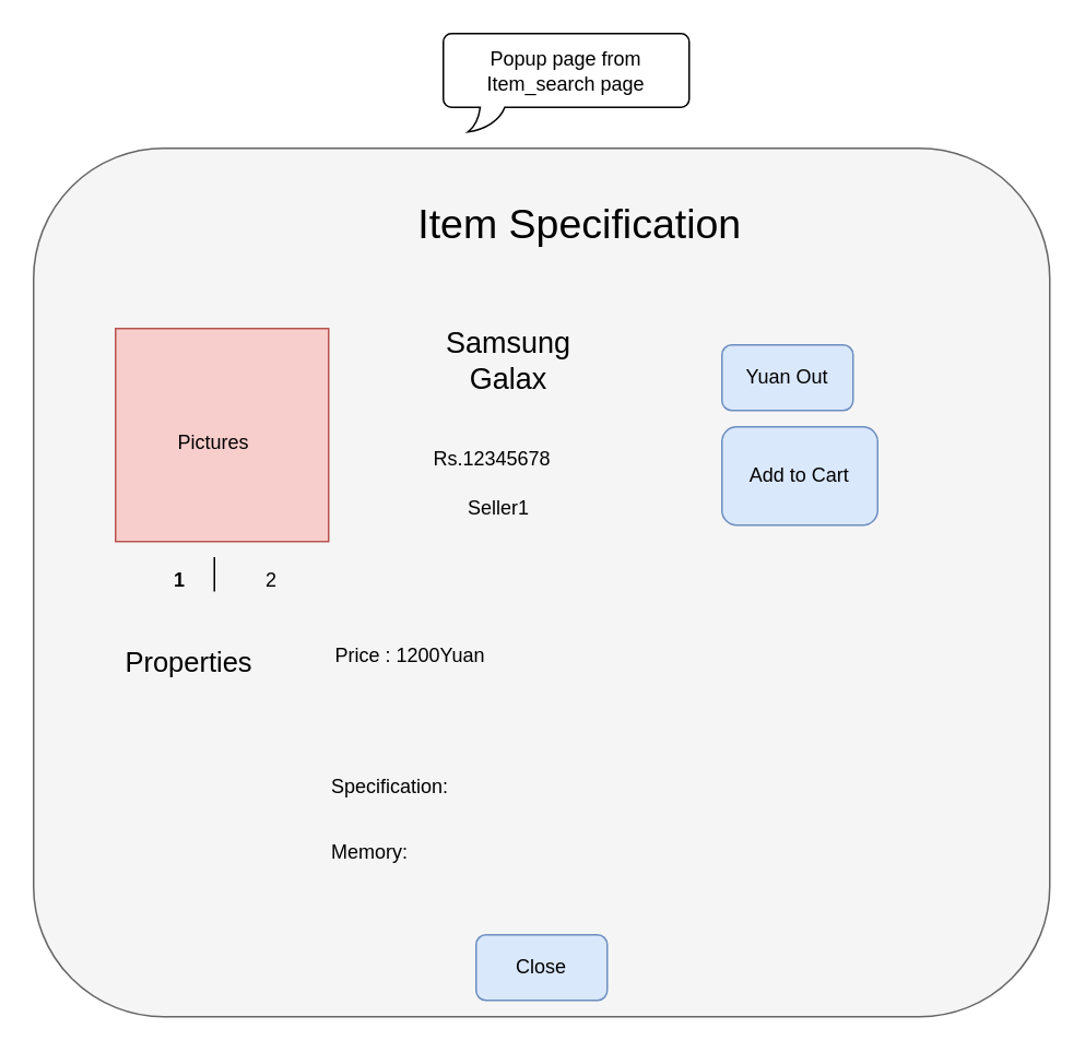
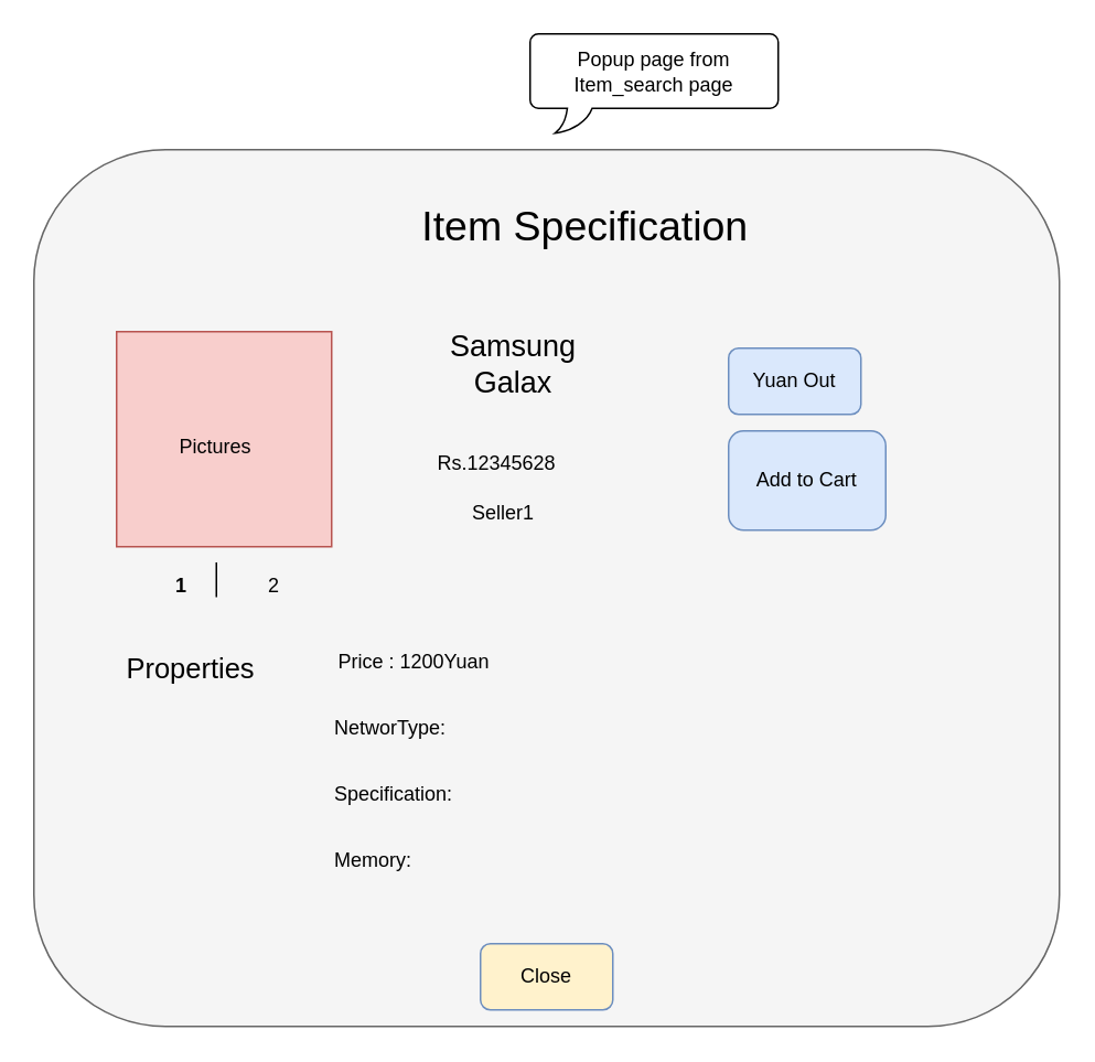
  <mxCell id="0" />
  <mxCell id="1" parent="0" />
  <mxCell id="2" value="" style="rounded=1;whiteSpace=wrap;html=1;fillColor=#f5f5f5;strokeColor=#666666;fontColor=#333333;" vertex="1" parent="1"><mxGeometry x="20" y="90" width="620" height="530" as="geometry" /></mxCell>
  <mxCell id="3" value="&lt;p style=&quot;line-height: 130%&quot;&gt;&lt;/p&gt;&lt;div style=&quot;font-size: 18px&quot;&gt;&lt;font style=&quot;font-size: 18px&quot;&gt;Samsung&lt;/font&gt;&lt;/div&gt;&lt;div style=&quot;font-size: 18px&quot;&gt;&lt;font style=&quot;font-size: 18px&quot;&gt;Galax&lt;/font&gt;&lt;br&gt;&lt;/div&gt;&lt;p&gt;&lt;/p&gt;" style="text;html=1;strokeColor=none;fillColor=none;align=center;verticalAlign=middle;whiteSpace=wrap;rounded=0;" vertex="1" parent="1"><mxGeometry x="250" y="200" width="120" height="40" as="geometry" /></mxCell>
  <mxCell id="4" value="" style="whiteSpace=wrap;html=1;aspect=fixed;fillColor=#f8cecc;strokeColor=#b85450;" vertex="1" parent="1"><mxGeometry x="70" y="200" width="130" height="130" as="geometry" /></mxCell>
  <mxCell id="5" value="Pictures" style="text;html=1;strokeColor=none;fillColor=none;align=center;verticalAlign=middle;whiteSpace=wrap;rounded=0;" vertex="1" parent="1"><mxGeometry x="70" y="240" width="120" height="60" as="geometry" /></mxCell>
  <mxCell id="6" value="2" style="shape=partialRectangle;top=0;left=0;right=0;bottom=0;align=left;verticalAlign=top;fillColor=none;spacingLeft=60;spacingRight=4;overflow=hidden;rotatable=0;points=[[0,0.5],[1,0.5]];portConstraint=eastwest;dropTarget=0;fontSize=12;" vertex="1" parent="1"><mxGeometry x="100" y="340" width="65" height="20" as="geometry" /></mxCell>
  <mxCell id="7" value="1" style="shape=partialRectangle;fontStyle=1;top=0;left=0;bottom=0;fillColor=none;align=left;verticalAlign=top;spacingLeft=4;spacingRight=4;overflow=hidden;rotatable=0;points=[];portConstraint=eastwest;part=1;fontSize=12;" vertex="1" connectable="0" parent="6"><mxGeometry width="30.333" height="20" as="geometry" /></mxCell>
- <mxCell id="8" value="&lt;div&gt;Rs.12345678&lt;/div&gt;" style="text;html=1;strokeColor=none;fillColor=none;align=center;verticalAlign=middle;whiteSpace=wrap;rounded=0;" vertex="1" parent="1"><mxGeometry x="250" y="260" width="100" height="40" as="geometry" /></mxCell>
+ <mxCell id="8" value="&lt;div&gt;Rs.12345628&lt;/div&gt;" style="text;html=1;strokeColor=none;fillColor=none;align=center;verticalAlign=middle;whiteSpace=wrap;rounded=0;" vertex="1" parent="1"><mxGeometry x="250" y="260" width="100" height="40" as="geometry" /></mxCell>
  <mxCell id="9" value="&lt;div&gt;Seller1&lt;/div&gt;" style="text;html=1;strokeColor=none;fillColor=none;align=center;verticalAlign=middle;whiteSpace=wrap;rounded=0;" vertex="1" parent="1"><mxGeometry x="254" y="290" width="100" height="40" as="geometry" /></mxCell>
  <mxCell id="10" value="Price : 1200Yuan" style="text;html=1;strokeColor=none;fillColor=none;align=center;verticalAlign=middle;whiteSpace=wrap;rounded=0;" vertex="1" parent="1"><mxGeometry x="200" y="380" width="100" height="40" as="geometry" /></mxCell>
+ <mxCell id="11" value="NetworType:" style="text;html=1;strokeColor=none;fillColor=none;align=left;verticalAlign=middle;whiteSpace=wrap;rounded=0;" vertex="1" parent="1"><mxGeometry x="200" y="420" width="210" height="40" as="geometry" /></mxCell>
  <mxCell id="12" value="Specification:" style="text;html=1;strokeColor=none;fillColor=none;align=left;verticalAlign=middle;whiteSpace=wrap;rounded=0;" vertex="1" parent="1"><mxGeometry x="200" y="460" width="210" height="40" as="geometry" /></mxCell>
  <mxCell id="13" value="Memory:" style="text;html=1;strokeColor=none;fillColor=none;align=left;verticalAlign=middle;whiteSpace=wrap;rounded=0;" vertex="1" parent="1"><mxGeometry x="200" y="500" width="210" height="40" as="geometry" /></mxCell>
  <mxCell id="14" value="Yuan Out" style="rounded=1;whiteSpace=wrap;html=1;fillColor=#dae8fc;strokeColor=#6c8ebf;" vertex="1" parent="1"><mxGeometry x="440" y="210" width="80" height="40" as="geometry" /></mxCell>
  <mxCell id="15" value="Add to Cart" style="rounded=1;whiteSpace=wrap;html=1;fillColor=#dae8fc;strokeColor=#6c8ebf;" vertex="1" parent="1"><mxGeometry x="440" y="260" width="95" height="60" as="geometry" /></mxCell>
- <mxCell id="16" value="Close" style="rounded=1;whiteSpace=wrap;html=1;fillColor=#dae8fc;strokeColor=#6c8ebf;" vertex="1" parent="1"><mxGeometry x="290" y="570" width="80" height="40" as="geometry" /></mxCell>
+ <mxCell id="16" value="Close" style="rounded=1;whiteSpace=wrap;html=1;fillColor=#fff2cc;strokeColor=#6c8ebf;" vertex="1" parent="1"><mxGeometry x="290" y="570" width="80" height="40" as="geometry" /></mxCell>
  <mxCell id="17" value="&lt;font style=&quot;font-size: 17px&quot;&gt;Properties&lt;/font&gt;" style="text;html=1;strokeColor=none;fillColor=none;align=center;verticalAlign=middle;whiteSpace=wrap;rounded=0;" vertex="1" parent="1"><mxGeometry x="50" y="390" width="130" height="30" as="geometry" /></mxCell>
  <mxCell id="18" value="&lt;font style=&quot;font-size: 25px&quot;&gt;Item Specification&lt;br&gt;&lt;/font&gt;" style="text;html=1;strokeColor=none;fillColor=none;align=center;verticalAlign=middle;whiteSpace=wrap;rounded=0;" vertex="1" parent="1"><mxGeometry x="235.5" y="110" width="234.5" height="50" as="geometry" /></mxCell>
- <mxCell id="19" value="Popup page from Item_search page" style="whiteSpace=wrap;html=1;shape=mxgraph.basic.roundRectCallout;dx=30;dy=15;size=5;boundedLbl=1;" vertex="1" parent="1"><mxGeometry x="270" y="20" width="150" height="60" as="geometry" /></mxCell>
+ <mxCell id="19" value="Popup page from Item_search page" style="whiteSpace=wrap;html=1;shape=mxgraph.basic.roundRectCallout;dx=30;dy=15;size=5;boundedLbl=1;" vertex="1" parent="1"><mxGeometry x="320" y="20" width="150" height="60" as="geometry" /></mxCell>
